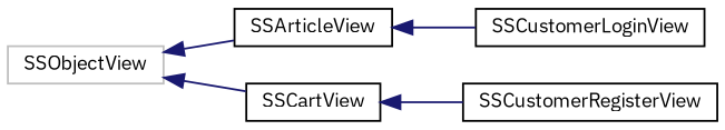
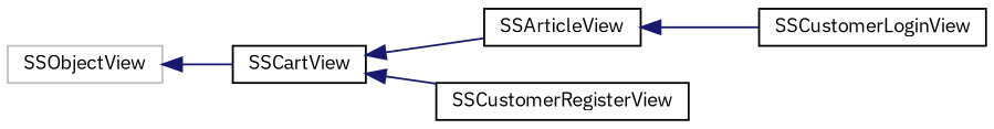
  digraph {
    fontname="IBM Plex Sans"
    rankdir=LR
    node [color=black fillcolor=white fontname="IBM Plex Sans" fontsize=10 shape=record style=filled]
    edge [color=midnightblue dir=back fontname="IBM Plex Sans" fontsize=10 labelfontname=Helvetica labelfontsize=10 style=solid]
    n1 [color=grey75 height=0.2 label=SSObjectView width=0.4]
    n2 [height=0.2 label=SSArticleView width=0.4]
    n3 [height=0.2 label=SSCartView width=0.4]
    n4 [height=0.2 label=SSCustomerLoginView width=0.4]
    n5 [height=0.2 label=SSCustomerRegisterView width=0.4]
-   n1 -> n2
+   n3 -> n2
    n1 -> n3
    n2 -> n4
    n3 -> n5
  }
